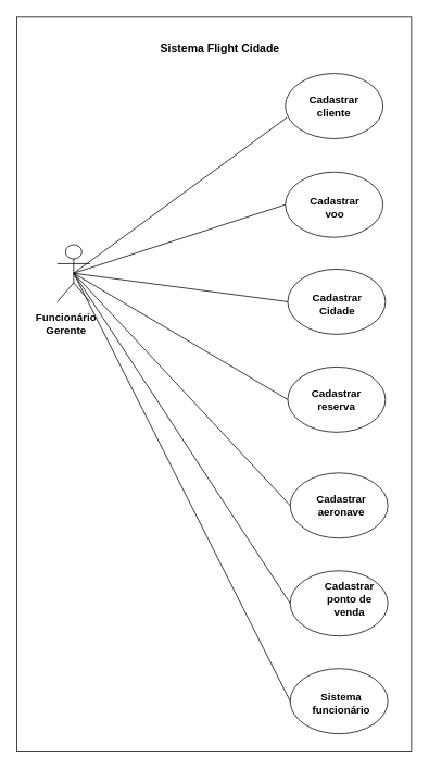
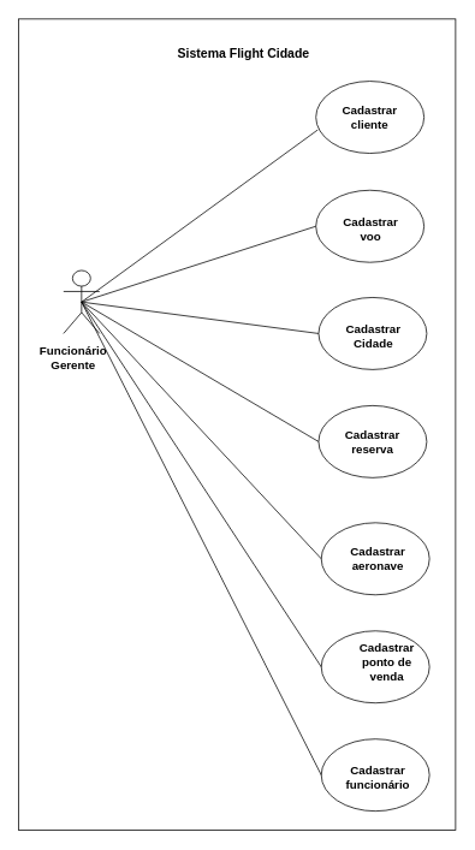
  <mxCell id="0" />
  <mxCell id="1" parent="0" />
  <mxCell id="2" value="" style="rounded=0;whiteSpace=wrap;html=1;" vertex="1" parent="1"><mxGeometry x="20" y="20" width="485" height="900" as="geometry" /></mxCell>
  <mxCell id="3" value="Sistema Flight Cidade" style="text;html=1;strokeColor=none;fillColor=none;align=center;verticalAlign=middle;whiteSpace=wrap;rounded=0;fontStyle=1;fontSize=14;" vertex="1" parent="1"><mxGeometry x="190" y="49" width="160" height="20" as="geometry" /></mxCell>
  <mxCell id="4" value="" style="shape=umlActor;verticalLabelPosition=bottom;verticalAlign=top;html=1;outlineConnect=0;fontSize=14;" vertex="1" parent="1"><mxGeometry x="70" y="299" width="40" height="70" as="geometry" /></mxCell>
  <mxCell id="5" value="" style="ellipse;whiteSpace=wrap;html=1;fontSize=14;" vertex="1" parent="1"><mxGeometry x="350" y="89" width="120" height="80" as="geometry" /></mxCell>
  <mxCell id="6" value="" style="ellipse;whiteSpace=wrap;html=1;fontSize=14;" vertex="1" parent="1"><mxGeometry x="350" y="210" width="120" height="80" as="geometry" /></mxCell>
  <mxCell id="7" value="" style="ellipse;whiteSpace=wrap;html=1;fontSize=14;" vertex="1" parent="1"><mxGeometry x="353" y="329" width="120" height="80" as="geometry" /></mxCell>
  <mxCell id="8" value="" style="ellipse;whiteSpace=wrap;html=1;fontSize=14;" vertex="1" parent="1"><mxGeometry x="353" y="449" width="120" height="80" as="geometry" /></mxCell>
  <mxCell id="9" value="" style="ellipse;whiteSpace=wrap;html=1;fontSize=14;" vertex="1" parent="1"><mxGeometry x="356" y="579" width="120" height="80" as="geometry" /></mxCell>
  <mxCell id="10" value="" style="ellipse;whiteSpace=wrap;html=1;fontSize=14;" vertex="1" parent="1"><mxGeometry x="356" width="120" height="80" as="geometry" y="699" /></mxCell>
  <mxCell id="11" value="" style="ellipse;whiteSpace=wrap;html=1;fontSize=14;" vertex="1" parent="1"><mxGeometry x="356" y="819" width="120" height="80" as="geometry" /></mxCell>
  <mxCell id="12" value="" style="endArrow=none;html=1;fontSize=14;entryX=0.017;entryY=0.675;entryDx=0;entryDy=0;entryPerimeter=0;exitX=0.5;exitY=0.5;exitDx=0;exitDy=0;exitPerimeter=0;" edge="1" parent="1" source="4" target="5"><mxGeometry width="50" height="50" relative="1" as="geometry"><mxPoint x="190" y="249" as="sourcePoint" /><mxPoint x="240" y="199" as="targetPoint" /></mxGeometry></mxCell>
  <mxCell id="13" value="" style="endArrow=none;html=1;fontSize=14;entryX=0;entryY=0.5;entryDx=0;entryDy=0;exitX=0.5;exitY=0.5;exitDx=0;exitDy=0;exitPerimeter=0;" edge="1" parent="1" source="4" target="6"><mxGeometry width="50" height="50" relative="1" as="geometry"><mxPoint x="152" y="327.394" as="sourcePoint" /><mxPoint x="362.04" y="153" as="targetPoint" /></mxGeometry></mxCell>
  <mxCell id="14" value="" style="endArrow=none;html=1;fontSize=14;entryX=0;entryY=0.5;entryDx=0;entryDy=0;exitX=0.5;exitY=0.5;exitDx=0;exitDy=0;exitPerimeter=0;" edge="1" parent="1" source="4" target="7"><mxGeometry width="50" height="50" relative="1" as="geometry"><mxPoint x="152" y="332.333" as="sourcePoint" /><mxPoint x="360" y="260" as="targetPoint" /></mxGeometry></mxCell>
  <mxCell id="15" value="" style="endArrow=none;html=1;fontSize=14;entryX=0;entryY=0.5;entryDx=0;entryDy=0;exitX=0.5;exitY=0.5;exitDx=0;exitDy=0;exitPerimeter=0;" edge="1" parent="1" source="4" target="8"><mxGeometry width="50" height="50" relative="1" as="geometry"><mxPoint x="132" y="344" as="sourcePoint" /><mxPoint x="363" y="379" as="targetPoint" /></mxGeometry></mxCell>
  <mxCell id="16" value="" style="endArrow=none;html=1;fontSize=14;exitX=0.5;exitY=0.5;exitDx=0;exitDy=0;exitPerimeter=0;entryX=0;entryY=0.5;entryDx=0;entryDy=0;" edge="1" parent="1" source="4" target="9"><mxGeometry width="50" height="50" relative="1" as="geometry"><mxPoint x="132" y="344" as="sourcePoint" /><mxPoint x="363" y="499" as="targetPoint" /></mxGeometry></mxCell>
  <mxCell id="17" value="" style="endArrow=none;html=1;fontSize=14;entryX=0;entryY=0.5;entryDx=0;entryDy=0;exitX=0.5;exitY=0.5;exitDx=0;exitDy=0;exitPerimeter=0;" edge="1" parent="1" source="4" target="10"><mxGeometry width="50" height="50" relative="1" as="geometry"><mxPoint x="110" y="329" as="sourcePoint" /><mxPoint x="366" y="629" as="targetPoint" /></mxGeometry></mxCell>
  <mxCell id="18" value="" style="endArrow=none;html=1;fontSize=14;entryX=0;entryY=0.5;entryDx=0;entryDy=0;" edge="1" parent="1" target="11"><mxGeometry width="50" height="50" relative="1" as="geometry"><mxPoint x="90" y="334" as="sourcePoint" /><mxPoint x="366" y="749" as="targetPoint" /></mxGeometry></mxCell>
  <mxCell id="19" value="Funcionário&lt;br&gt;Gerente" style="text;html=1;strokeColor=none;fillColor=none;align=center;verticalAlign=middle;whiteSpace=wrap;rounded=0;fontSize=13;fontStyle=1" vertex="1" parent="1"><mxGeometry x="61" y="386" width="40" height="20" as="geometry" /></mxCell>
  <mxCell id="20" value="Cadastrar&lt;br&gt;cliente" style="text;html=1;strokeColor=none;fillColor=none;align=center;verticalAlign=middle;whiteSpace=wrap;rounded=0;fontSize=13;fontStyle=1" vertex="1" parent="1"><mxGeometry x="390" y="119" width="40" height="20" as="geometry" /></mxCell>
  <mxCell id="21" value="Cadastrar&lt;br&gt;voo" style="text;html=1;strokeColor=none;fillColor=none;align=center;verticalAlign=middle;whiteSpace=wrap;rounded=0;fontSize=13;fontStyle=1" vertex="1" parent="1"><mxGeometry x="391" y="243" width="40" height="20" as="geometry" /></mxCell>
  <mxCell id="22" value="Cadastrar&lt;br&gt;Cidade" style="text;html=1;strokeColor=none;fillColor=none;align=center;verticalAlign=middle;whiteSpace=wrap;rounded=0;fontSize=13;fontStyle=1" vertex="1" parent="1"><mxGeometry x="394" y="362" width="40" height="20" as="geometry" /></mxCell>
  <mxCell id="23" value="Cadastrar&lt;br&gt;aeronave" style="text;html=1;strokeColor=none;fillColor=none;align=center;verticalAlign=middle;whiteSpace=wrap;rounded=0;fontSize=13;fontStyle=1" vertex="1" parent="1"><mxGeometry x="399" y="609" width="40" height="20" as="geometry" /></mxCell>
  <mxCell id="24" value="Cadastrar&lt;br&gt;ponto de venda" style="text;html=1;strokeColor=none;fillColor=none;align=center;verticalAlign=middle;whiteSpace=wrap;rounded=0;fontSize=13;fontStyle=1" vertex="1" parent="1"><mxGeometry x="409" y="724" width="40" height="20" as="geometry" /></mxCell>
- <mxCell id="25" value="Sistema&lt;br&gt;funcionário" style="text;html=1;strokeColor=none;fillColor=none;align=center;verticalAlign=middle;whiteSpace=wrap;rounded=0;fontSize=13;fontStyle=1" vertex="1" parent="1"><mxGeometry x="399" y="851" width="40" height="20" as="geometry" /></mxCell>
+ <mxCell id="25" value="Cadastrar&lt;br&gt;funcionário" style="text;html=1;strokeColor=none;fillColor=none;align=center;verticalAlign=middle;whiteSpace=wrap;rounded=0;fontSize=13;fontStyle=1" vertex="1" parent="1"><mxGeometry x="399" y="851" width="40" height="20" as="geometry" /></mxCell>
  <mxCell id="26" value="Cadastrar&lt;br&gt;reserva&lt;br&gt;" style="text;html=1;strokeColor=none;fillColor=none;align=center;verticalAlign=middle;whiteSpace=wrap;rounded=0;fontSize=13;fontStyle=1" vertex="1" parent="1"><mxGeometry x="393" y="479" width="40" height="20" as="geometry" /></mxCell>
